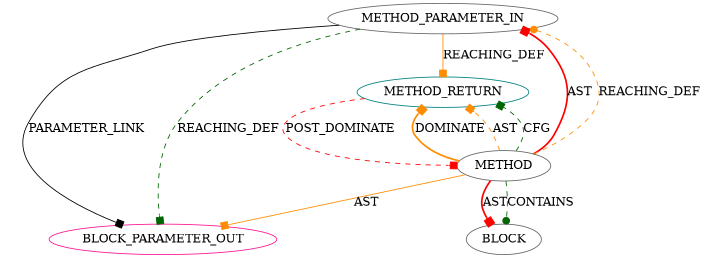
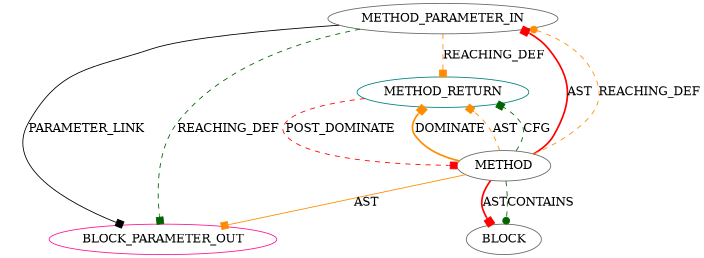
  digraph {
    node [CODE=p1 EVALUATION_STRATEGY=BY_VALUE ORDER=1 TYPE_FULL_NAME=ANY color=gray40]
    edge [arrowhead=box color=darkorange style=dashed]
    n1 [INDEX=1 IS_VARIADIC=false NAME=p1 color=deeppink label=BLOCK_PARAMETER_OUT]
    n2 [INDEX=1 IS_VARIADIC=false NAME=p1 label=METHOD_PARAMETER_IN]
    n3 [CODE=RET ORDER=2 color=teal label=METHOD_RETURN]
    n4 [AST_PARENT_FULL_NAME="<global>" AST_PARENT_TYPE=NAMESPACE_BLOCK CODE="<empty>" FILENAME="<empty>" FULL_NAME=skb_tcp_all_headers IS_EXTERNAL=true NAME=skb_tcp_all_headers ORDER=0 label=METHOD EVALUATION_STRATEGY="" TYPE_FULL_NAME=""]
    n5 [ARGUMENT_INDEX=1 CODE="<empty>" label=BLOCK EVALUATION_STRATEGY=""]
    n2 -> n1 [color=black label=PARAMETER_LINK style=solid]
    n2 -> n1 [VARIABLE=p1 color=darkgreen label=REACHING_DEF]
-   n2 -> n3 [VARIABLE=p1 label=REACHING_DEF style=solid]
+   n2 -> n3 [VARIABLE=p1 label=REACHING_DEF]
    n3 -> n4 [color=red label=POST_DOMINATE]
    n4 -> n1 [label=AST style=solid]
    n4 -> n2 [color=red label=AST style=bold]
    n4 -> n2 [arrowhead=dot label=REACHING_DEF]
    n4 -> n3 [label=DOMINATE style=bold]
    n4 -> n3 [label=AST]
    n4 -> n3 [color=darkgreen label=CFG]
    n4 -> n5 [color=red label=AST style=bold]
    n4 -> n5 [arrowhead=dot color=darkgreen label=CONTAINS]
  }
